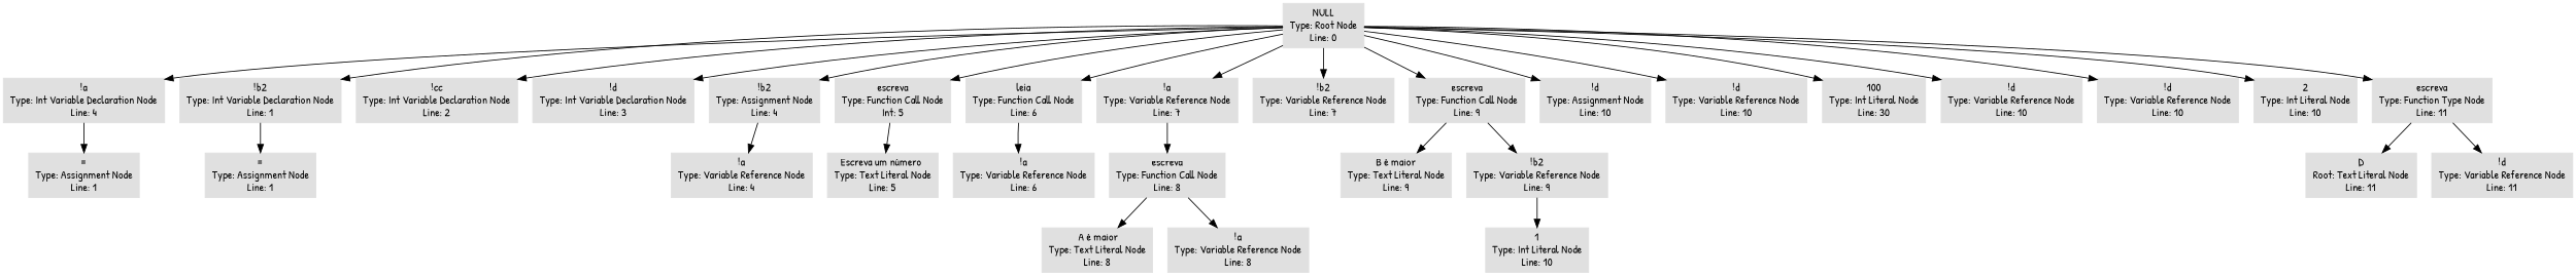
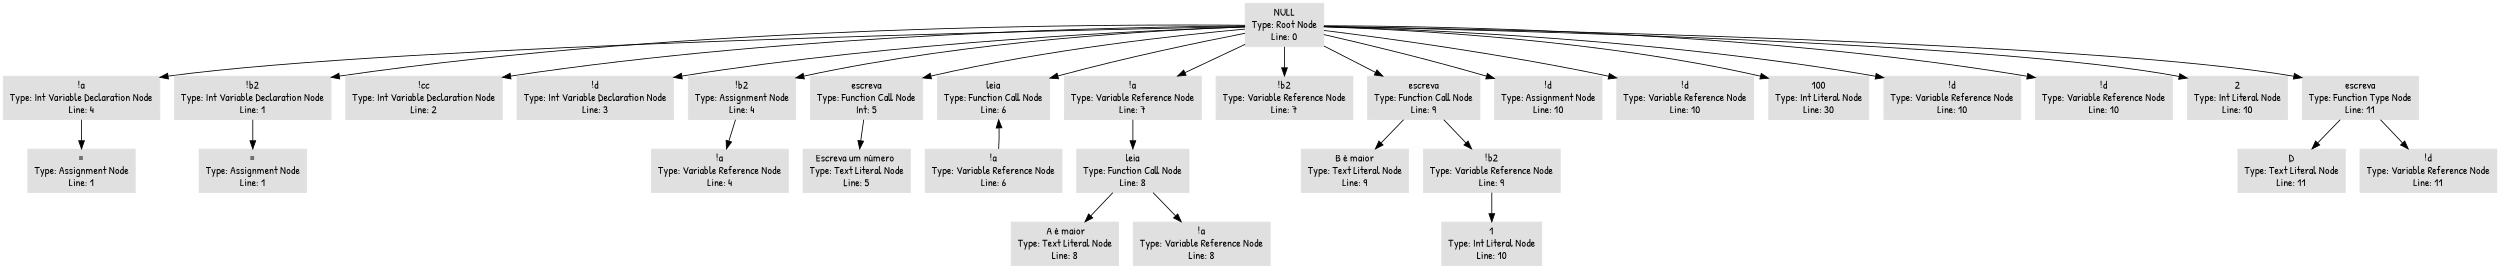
  digraph {
    fontname="Patrick Hand"
    node [color="#E0E0E0" fontname="Patrick Hand" shape=box style=filled]
    edge [fontname="Patrick Hand"]
    n1 [label="NULL\nType: Root Node\nLine: 0"]
    n2 [label="!a\nType: Int Variable Declaration Node\nLine: 4"]
    n3 [label="!b2\nType: Int Variable Declaration Node\nLine: 1"]
    n4 [label="!cc\nType: Int Variable Declaration Node\nLine: 2"]
    n5 [label="!d\nType: Int Variable Declaration Node\nLine: 3"]
    n6 [label="!b2\nType: Assignment Node\nLine: 4"]
    n7 [label="escreva\nType: Function Call Node\nInt: 5"]
    n8 [label="leia\nType: Function Call Node\nLine: 6"]
    n9 [label="!a\nType: Variable Reference Node\nLine: 7"]
    n10 [label="!b2\nType: Variable Reference Node\nLine: 7"]
    n11 [label="escreva\nType: Function Call Node\nLine: 9"]
    n12 [label="!d\nType: Assignment Node\nLine: 10"]
    n13 [label="!d\nType: Variable Reference Node\nLine: 10"]
    n14 [label="100\nType: Int Literal Node\nLine: 30"]
    n15 [label="!d\nType: Variable Reference Node\nLine: 10"]
    n16 [label="!d\nType: Variable Reference Node\nLine: 10"]
    n17 [label="2\nType: Int Literal Node\nLine: 10"]
    n18 [label="escreva\nType: Function Type Node\nLine: 11"]
    n19 [label="=\nType: Assignment Node\nLine: 1"]
    n20 [label="=\nType: Assignment Node\nLine: 1"]
    n21 [label="!a\nType: Variable Reference Node\nLine: 4"]
    n22 [label="Escreva um número \nType: Text Literal Node\nLine: 5"]
    n23 [label="!a\nType: Variable Reference Node\nLine: 6"]
-   n24 [label="escreva\nType: Function Call Node\nLine: 8"]
+   n24 [label="leia\nType: Function Call Node\nLine: 8"]
    n25 [label=" A é maior\nType: Text Literal Node\nLine: 8"]
    n26 [label="!a\nType: Variable Reference Node\nLine: 8"]
    n27 [label="B é maior\nType: Text Literal Node\nLine: 9"]
    n28 [label="!b2\nType: Variable Reference Node\nLine: 9"]
-   n29 [label="D\nRoot: Text Literal Node\nLine: 11"]
+   n29 [label="D\nType: Text Literal Node\nLine: 11"]
    n30 [label="!d\nType: Variable Reference Node\nLine: 11"]
    n31 [label="1\nType: Int Literal Node\nLine: 10"]
    n1 -> n2
    n1 -> n3
    n1 -> n4
    n1 -> n5
    n1 -> n6
    n1 -> n7
    n1 -> n8
    n1 -> n9
    n1 -> n10
    n1 -> n11
    n1 -> n12
    n1 -> n13
    n1 -> n14
    n1 -> n15
    n1 -> n16
    n1 -> n17
    n1 -> n18
    n2 -> n19
    n3 -> n20
    n6 -> n21
    n7 -> n22
-   n8 -> n23
+   n23 -> n8
    n9 -> n24
    n11 -> n27
    n11 -> n28
    n18 -> n29
    n18 -> n30
    n24 -> n25
    n24 -> n26
    n28 -> n31
  }
